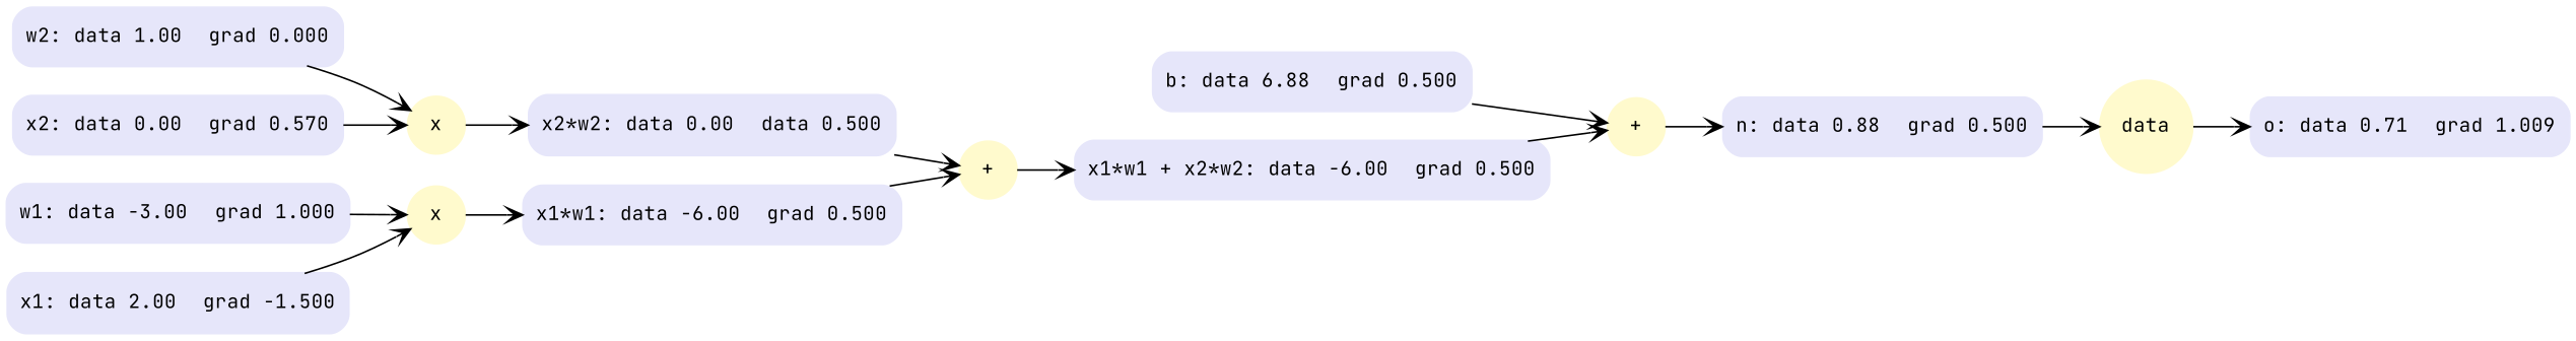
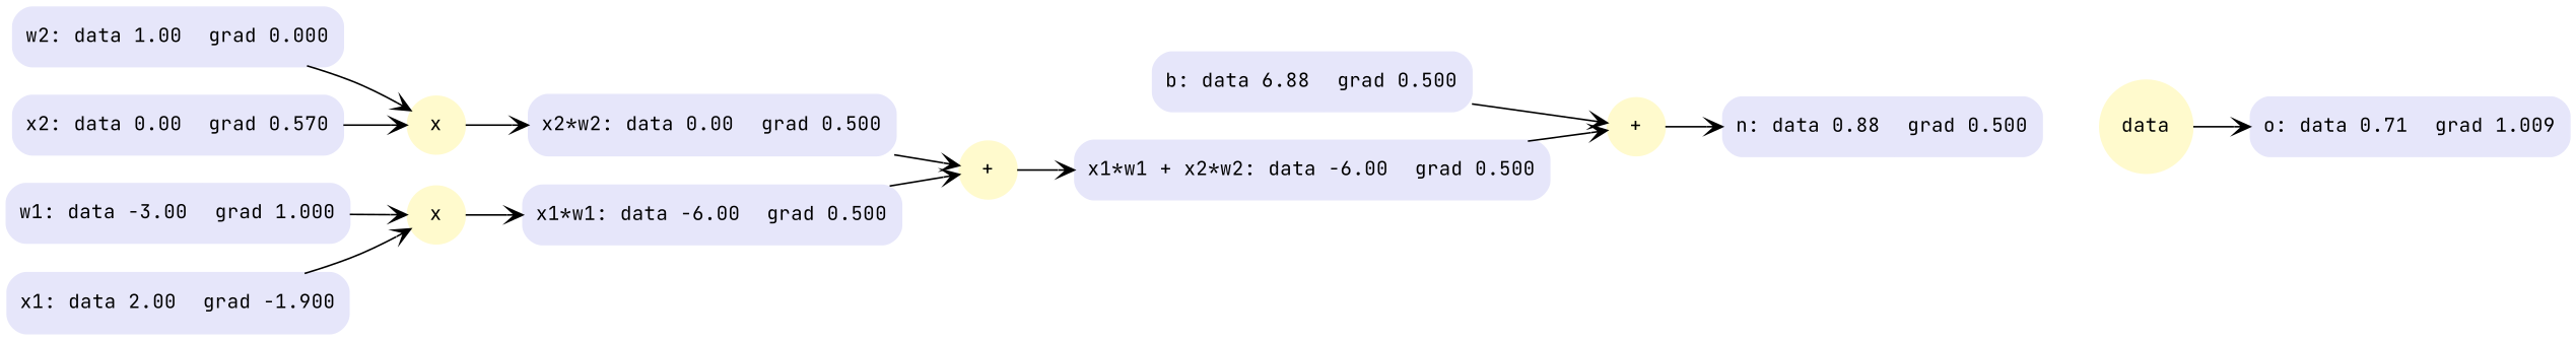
  digraph {
    fontname="JetBrains Mono"
    rankdir=LR
    node [color=lavender fontname="JetBrains Mono" fontsize=12 shape=record style="rounded,filled"]
    edge [arrowhead=open fontname="JetBrains Mono"]
    n1 [label="{b: data 6.88 | grad 0.500 }"]
    n2 [color=lemonchiffon label="+" shape=circle style=filled]
    n3 [label="{n: data 0.88 | grad 0.500 }"]
    n4 [label="{w2: data 1.00 | grad 0.000 }"]
    n5 [color=lemonchiffon label=x shape=circle style=filled]
-   n6 [label="{x2*w2: data 0.00 | data 0.500 }"]
+   n6 [label="{x2*w2: data 0.00 | grad 0.500 }"]
    n7 [label="{x1*w1 + x2*w2: data -6.00 | grad 0.500 }"]
    n8 [color=lemonchiffon label="+" shape=circle style=filled]
    n9 [label="{w1: data -3.00 | grad 1.000 }"]
    n10 [color=lemonchiffon label=x shape=circle style=filled]
    n11 [label="{x1*w1: data -6.00 | grad 0.500 }"]
    n12 [label="{x2: data 0.00 | grad 0.570 }"]
-   n13 [label="{x1: data 2.00 | grad -1.500 }"]
+   n13 [label="{x1: data 2.00 | grad -1.900 }"]
    n14 [color=lemonchiffon label=data shape=circle style=filled]
    n15 [label="{o: data 0.71 | grad 1.009 }"]
    n1 -> n2
    n2 -> n3
-   n3 -> n14
    n4 -> n5
    n5 -> n6
    n6 -> n8
    n7 -> n2
    n8 -> n7
    n9 -> n10
    n10 -> n11
    n11 -> n8
    n12 -> n5
    n13 -> n10
    n14 -> n15
  }
